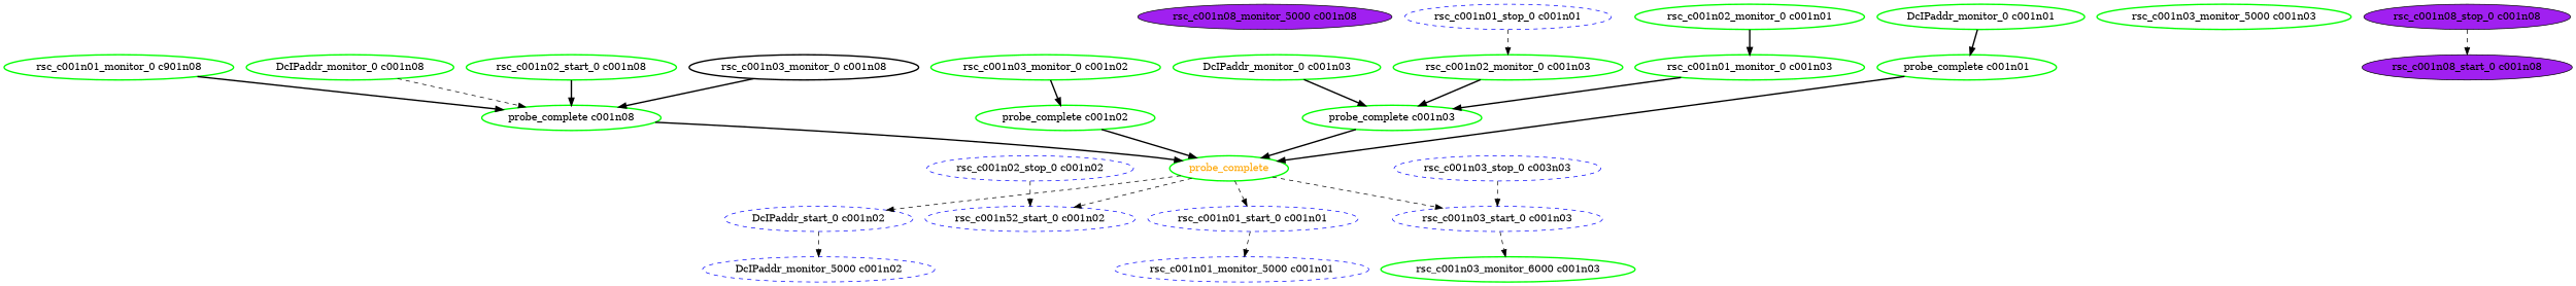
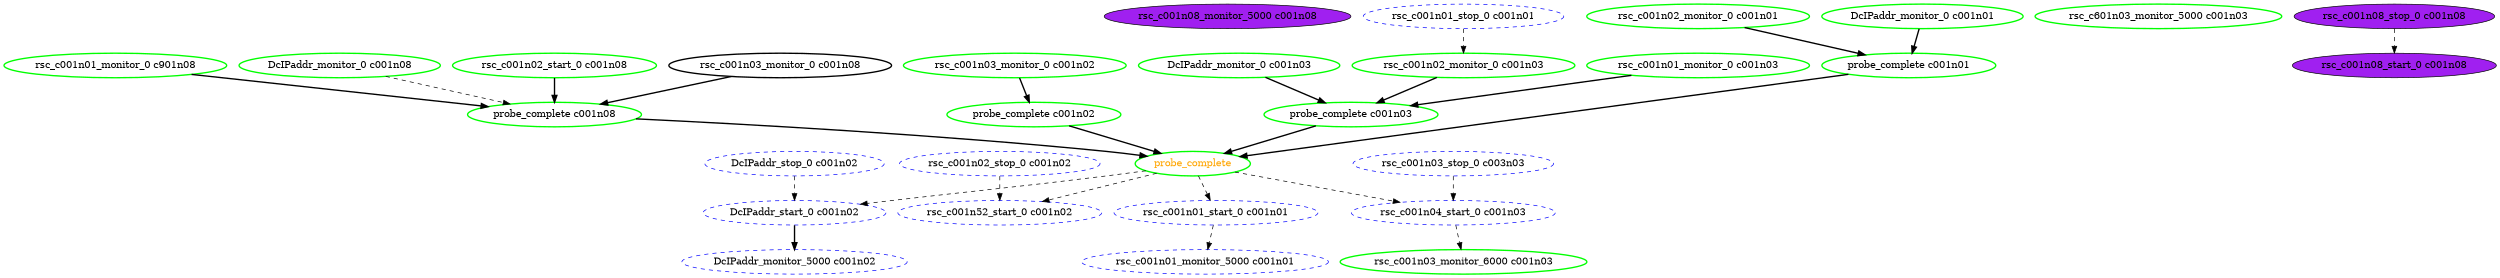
  digraph {
    node [style=bold color=green fontcolor=black]
    edge [style=dashed]
    "rsc_c001n08_monitor_5000 c001n08" [fillcolor=purple font_color=black style=filled color="" fontcolor=""]
    "DcIPaddr_monitor_5000 c001n02" [color=blue style=dashed]
-   "rsc_c001n03_monitor_5000 c001n03"
+   "rsc_c001n03_monitor_5000 c001n03" [label="rsc_c601n03_monitor_5000 c001n03"]
    "rsc_c001n01_monitor_5000 c001n01" [color=blue style=dashed]
    probe_complete [fontcolor=orange]
    "DcIPaddr_start_0 c001n02" [color=blue style=dashed]
    n7 [color=blue label="rsc_c001n52_start_0 c001n02" style=dashed]
-   "rsc_c001n03_start_0 c001n03" [color=blue style=dashed]
+   "rsc_c001n03_start_0 c001n03" [color=blue style=dashed label="rsc_c001n04_start_0 c001n03"]
    "rsc_c001n01_start_0 c001n01" [color=blue style=dashed]
    "rsc_c001n03_monitor_6000 c001n03"
    "probe_complete c001n08"
    "DcIPaddr_monitor_0 c001n08"
    n13 [label="rsc_c001n02_start_0 c001n08"]
    "rsc_c001n03_monitor_0 c001n08" [color=black]
    n15 [label="rsc_c001n01_monitor_0 c901n08"]
    "probe_complete c001n02"
    "rsc_c001n03_monitor_0 c001n02"
    "probe_complete c001n03"
    "DcIPaddr_monitor_0 c001n03"
    "rsc_c001n02_monitor_0 c001n03"
    "rsc_c001n01_monitor_0 c001n03"
    "probe_complete c001n01"
    "DcIPaddr_monitor_0 c001n01"
    "rsc_c001n02_monitor_0 c001n01"
+   "DcIPaddr_stop_0 c001n02" [color=blue style=dashed]
    "rsc_c001n02_stop_0 c001n02" [color=blue style=dashed]
    n27 [color=blue label="rsc_c001n03_stop_0 c003n03" style=dashed]
    "rsc_c001n01_stop_0 c001n01" [color=blue style=dashed]
    "rsc_c001n08_stop_0 c001n08" [fillcolor=purple font_color=black style=filled color="" fontcolor=""]
    "rsc_c001n08_start_0 c001n08" [fillcolor=purple font_color=black style=filled color="" fontcolor=""]
    probe_complete -> "DcIPaddr_start_0 c001n02"
    probe_complete -> n7
    probe_complete -> "rsc_c001n03_start_0 c001n03"
    probe_complete -> "rsc_c001n01_start_0 c001n01"
-   "DcIPaddr_start_0 c001n02" -> "DcIPaddr_monitor_5000 c001n02"
+   "DcIPaddr_start_0 c001n02" -> "DcIPaddr_monitor_5000 c001n02" [style=bold]
    "rsc_c001n03_start_0 c001n03" -> "rsc_c001n03_monitor_6000 c001n03"
    "rsc_c001n01_start_0 c001n01" -> "rsc_c001n01_monitor_5000 c001n01"
    "probe_complete c001n08" -> probe_complete [style=bold]
    "DcIPaddr_monitor_0 c001n08" -> "probe_complete c001n08"
    n13 -> "probe_complete c001n08" [style=bold]
    "rsc_c001n03_monitor_0 c001n08" -> "probe_complete c001n08" [style=bold]
    n15 -> "probe_complete c001n08" [style=bold]
    "probe_complete c001n02" -> probe_complete [style=bold]
    "rsc_c001n03_monitor_0 c001n02" -> "probe_complete c001n02" [style=bold]
    "probe_complete c001n03" -> probe_complete [style=bold]
    "DcIPaddr_monitor_0 c001n03" -> "probe_complete c001n03" [style=bold]
    "rsc_c001n02_monitor_0 c001n03" -> "probe_complete c001n03" [style=bold]
    "rsc_c001n01_monitor_0 c001n03" -> "probe_complete c001n03" [style=bold]
    "probe_complete c001n01" -> probe_complete [style=bold]
    "DcIPaddr_monitor_0 c001n01" -> "probe_complete c001n01" [style=bold]
-   "rsc_c001n02_monitor_0 c001n01" -> "rsc_c001n01_monitor_0 c001n03" [style=bold]
+   "rsc_c001n02_monitor_0 c001n01" -> "probe_complete c001n01" [style=bold]
+   "DcIPaddr_stop_0 c001n02" -> "DcIPaddr_start_0 c001n02"
    "rsc_c001n02_stop_0 c001n02" -> n7
    n27 -> "rsc_c001n03_start_0 c001n03"
    "rsc_c001n01_stop_0 c001n01" -> "rsc_c001n02_monitor_0 c001n03"
    "rsc_c001n08_stop_0 c001n08" -> "rsc_c001n08_start_0 c001n08"
  }
